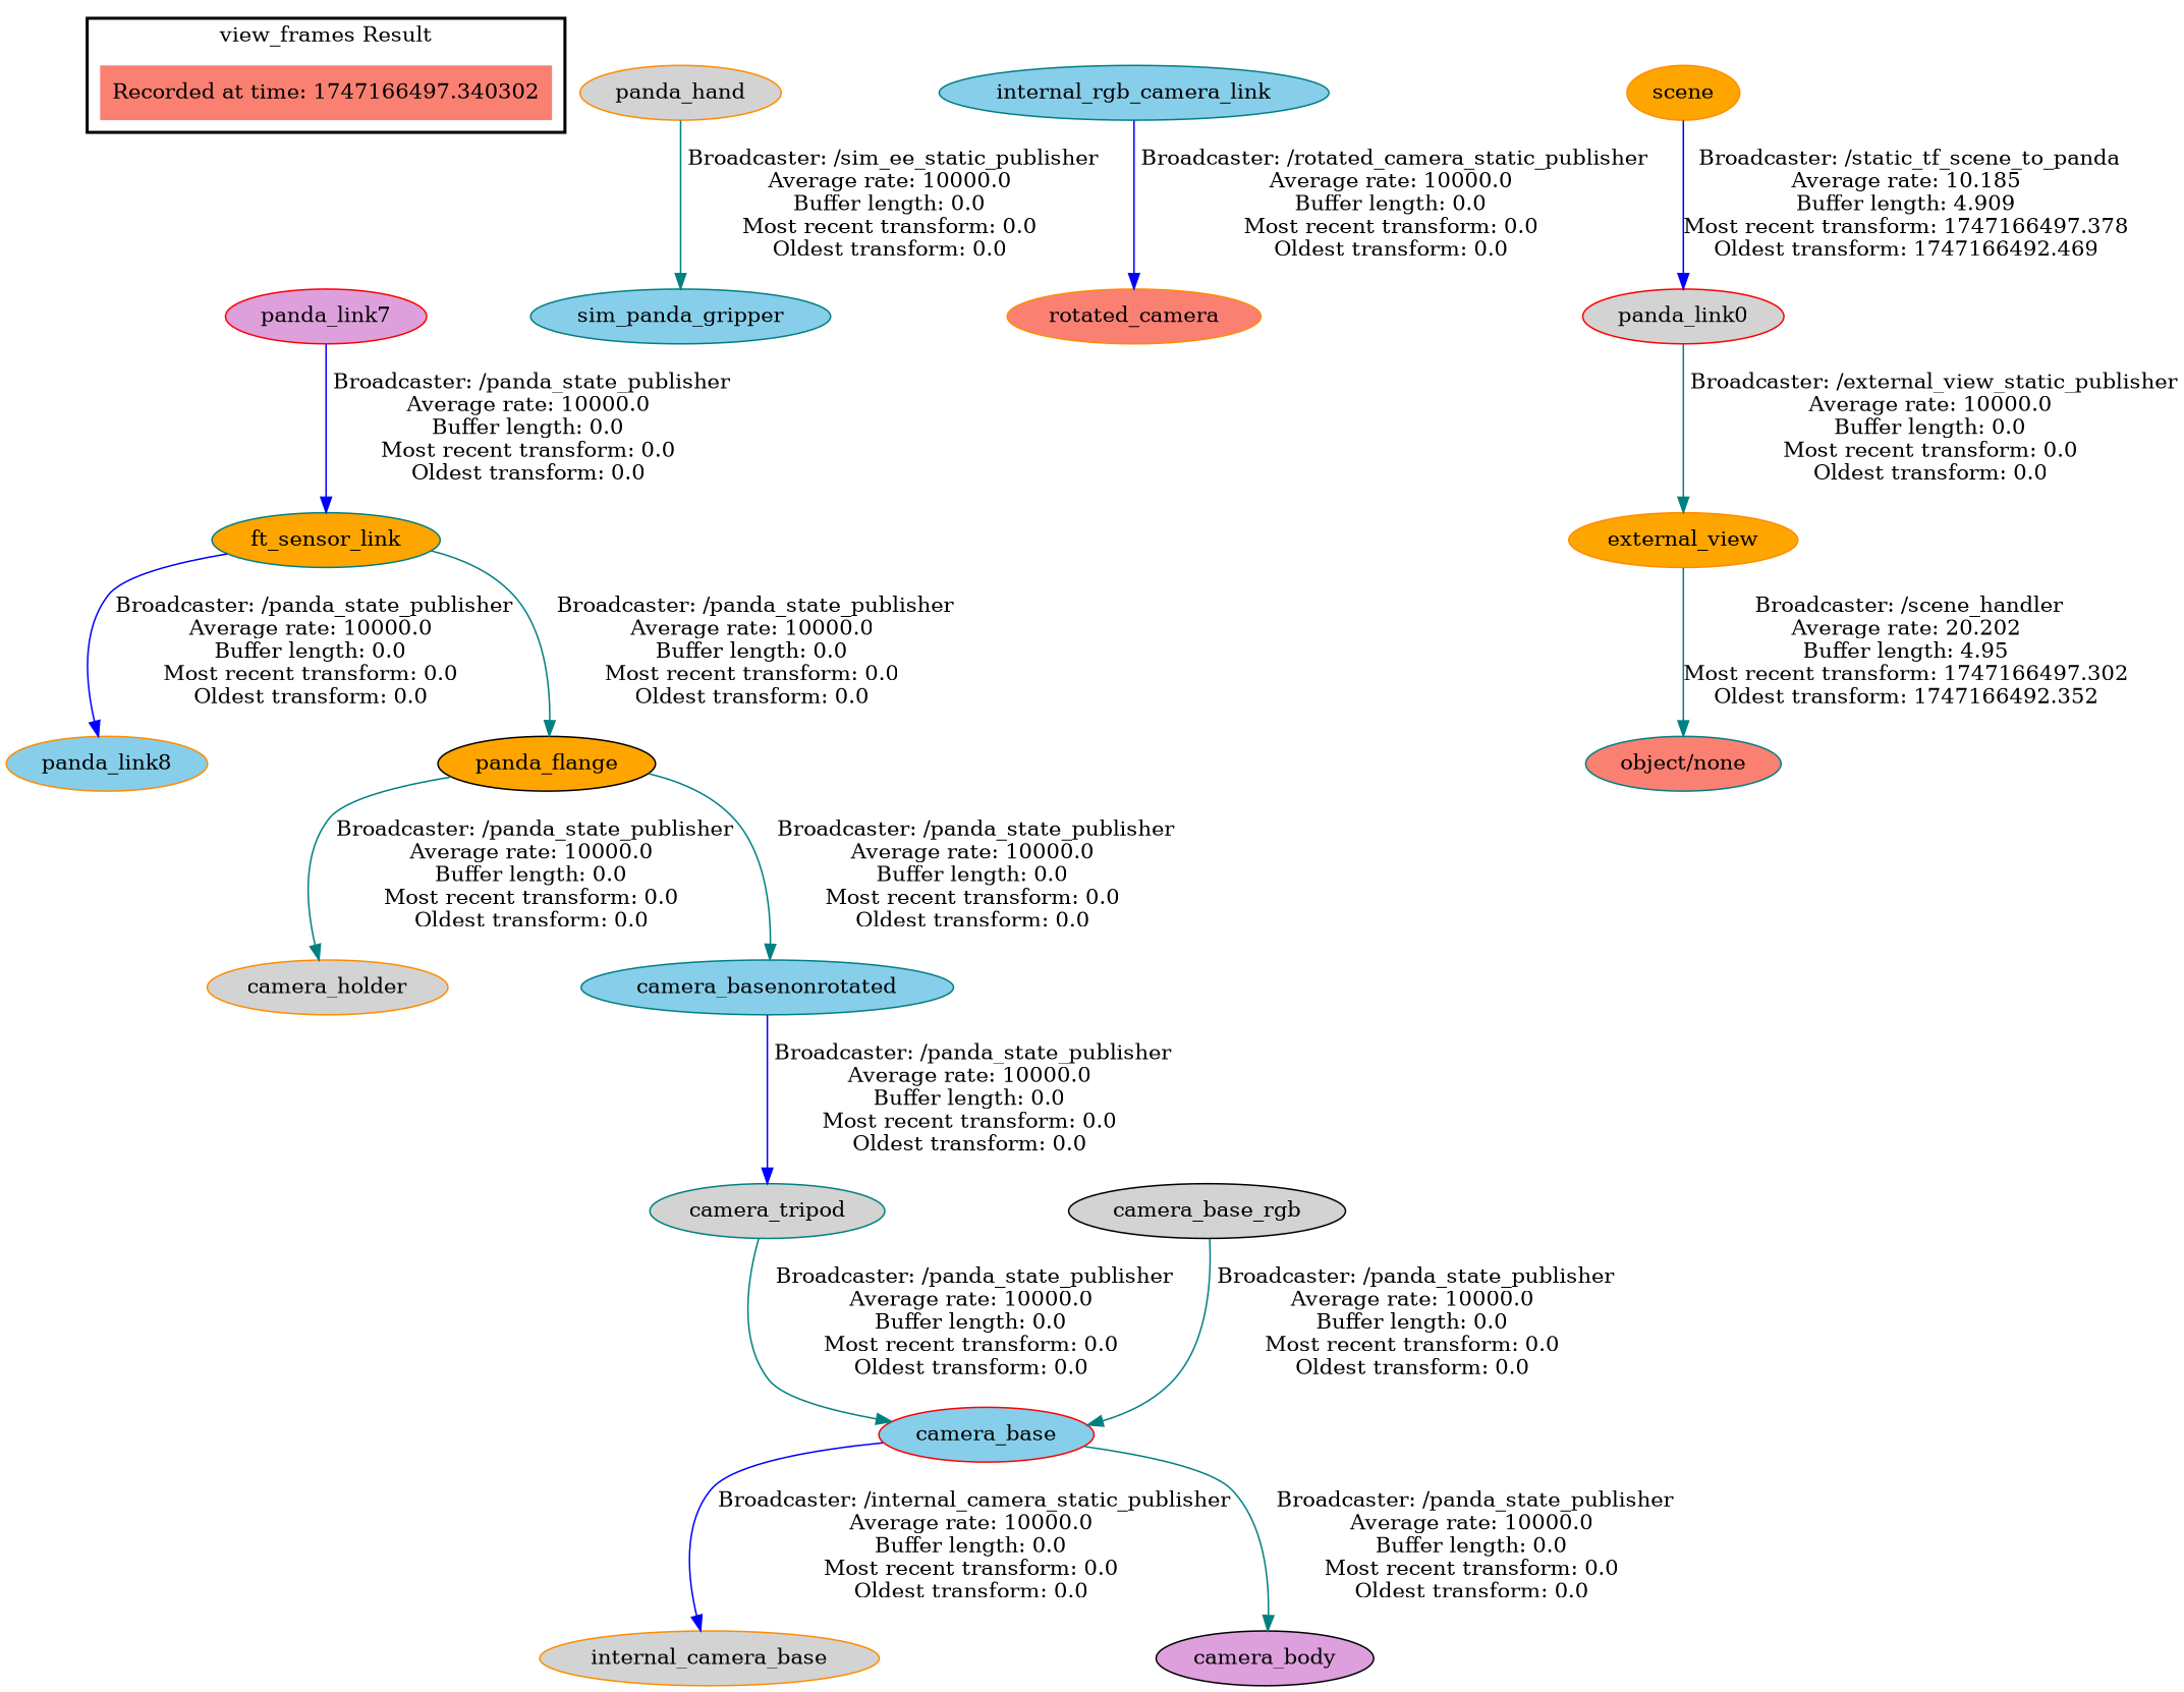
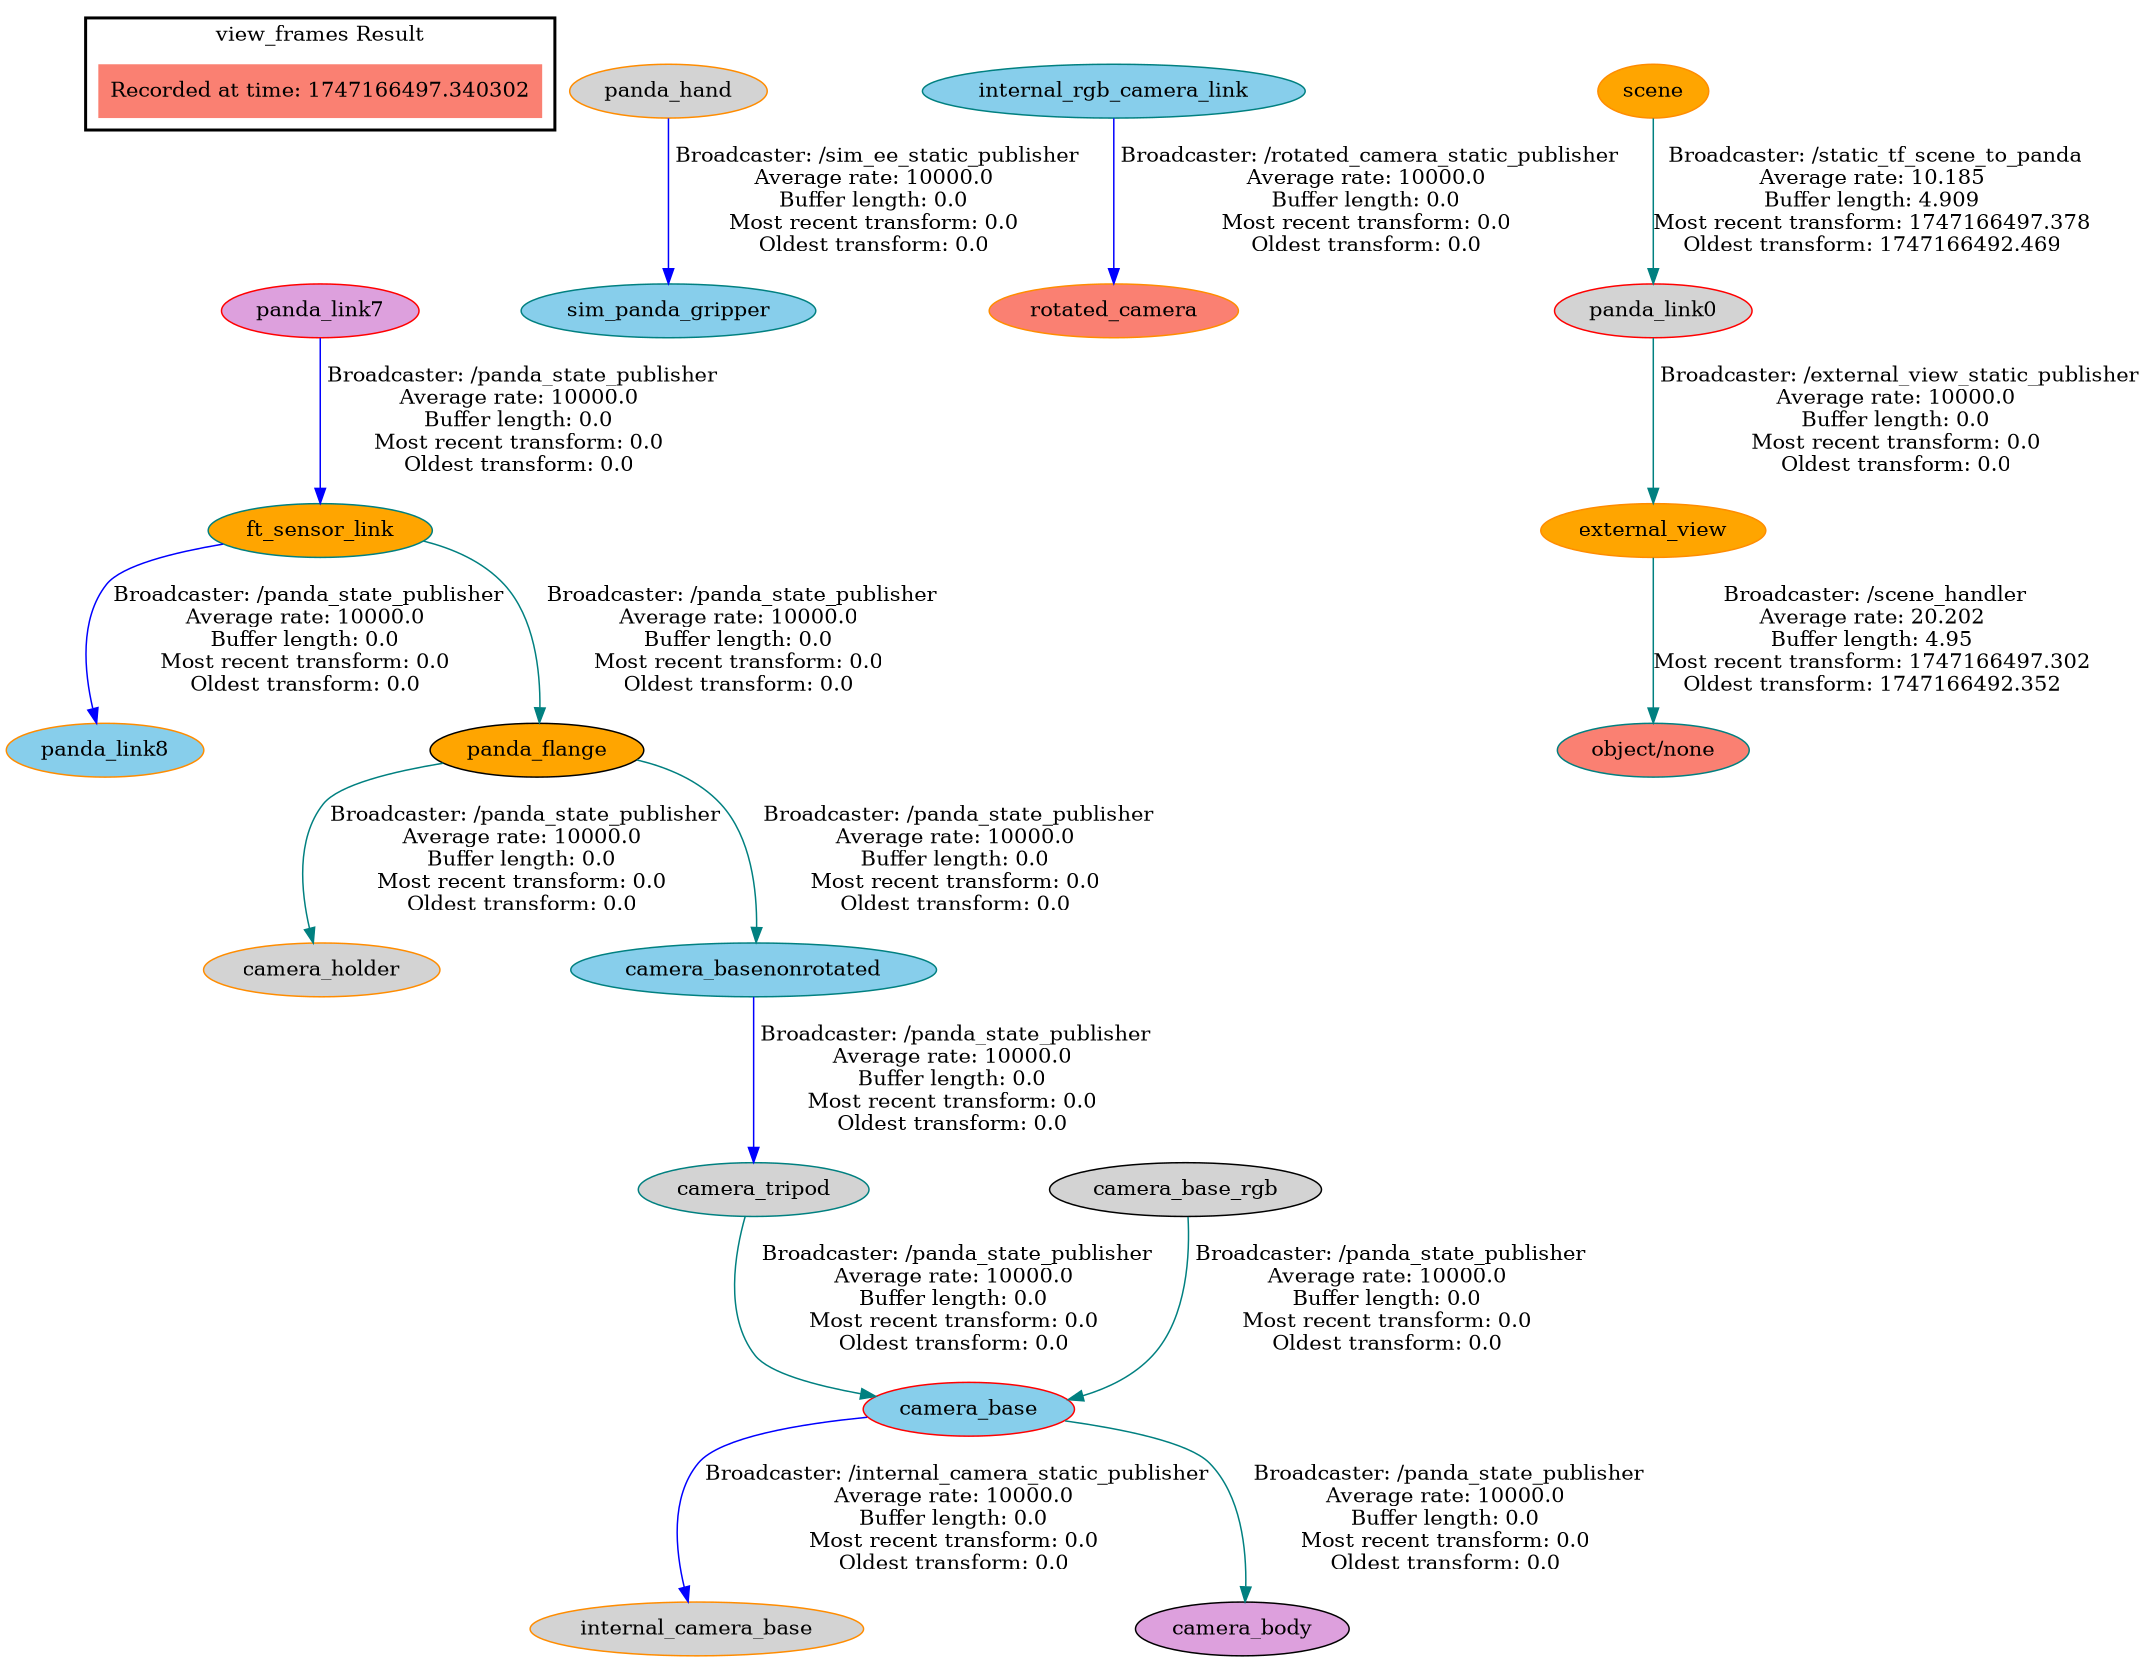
  digraph {
    node [color=darkorange fillcolor=lightgrey style=filled]
    edge [color=teal]
    "Recorded at time: 1747166497.340302" [fillcolor=salmon shape=plaintext]
    panda_link7 [color=red fillcolor=plum]
    sim_panda_gripper [color=teal fillcolor=skyblue]
    panda_hand
    panda_link8 [fillcolor=skyblue]
    camera_base [color=red fillcolor=skyblue]
    internal_camera_base
    camera_body [color=black fillcolor=plum]
    camera_base_rgb [color=black]
    camera_tripod [color=teal]
    internal_rgb_camera_link [color=teal fillcolor=skyblue]
    rotated_camera [fillcolor=salmon]
    panda_link0 [color=red]
    external_view [fillcolor=orange]
    "object/none" [color=teal fillcolor=salmon]
    scene [fillcolor=orange]
    panda_flange [color=black fillcolor=orange]
    camera_holder
    camera_basenonrotated [color=teal fillcolor=skyblue]
    ft_sensor_link [color=teal fillcolor=orange]
    subgraph cluster_1 {
      color=black
      label="view_frames Result"
      style=bold
      "Recorded at time: 1747166497.340302"
    }
    "Recorded at time: 1747166497.340302" -> panda_link7 [style=invis color=""]
    panda_link7 -> ft_sensor_link [color=blue label=" Broadcaster: /panda_state_publisher\nAverage rate: 10000.0\nBuffer length: 0.0\nMost recent transform: 0.0\nOldest transform: 0.0\n"]
-   panda_hand -> sim_panda_gripper [label=" Broadcaster: /sim_ee_static_publisher\nAverage rate: 10000.0\nBuffer length: 0.0\nMost recent transform: 0.0\nOldest transform: 0.0\n"]
+   panda_hand -> sim_panda_gripper [color=blue label=" Broadcaster: /sim_ee_static_publisher\nAverage rate: 10000.0\nBuffer length: 0.0\nMost recent transform: 0.0\nOldest transform: 0.0\n"]
    camera_base -> internal_camera_base [color=blue label=" Broadcaster: /internal_camera_static_publisher\nAverage rate: 10000.0\nBuffer length: 0.0\nMost recent transform: 0.0\nOldest transform: 0.0\n"]
    camera_base -> camera_body [label=" Broadcaster: /panda_state_publisher\nAverage rate: 10000.0\nBuffer length: 0.0\nMost recent transform: 0.0\nOldest transform: 0.0\n"]
    camera_base_rgb -> camera_base [label=" Broadcaster: /panda_state_publisher\nAverage rate: 10000.0\nBuffer length: 0.0\nMost recent transform: 0.0\nOldest transform: 0.0\n"]
    camera_tripod -> camera_base [label=" Broadcaster: /panda_state_publisher\nAverage rate: 10000.0\nBuffer length: 0.0\nMost recent transform: 0.0\nOldest transform: 0.0\n"]
    internal_rgb_camera_link -> rotated_camera [color=blue label=" Broadcaster: /rotated_camera_static_publisher\nAverage rate: 10000.0\nBuffer length: 0.0\nMost recent transform: 0.0\nOldest transform: 0.0\n"]
    panda_link0 -> external_view [label=" Broadcaster: /external_view_static_publisher\nAverage rate: 10000.0\nBuffer length: 0.0\nMost recent transform: 0.0\nOldest transform: 0.0\n"]
    external_view -> "object/none" [label=" Broadcaster: /scene_handler\nAverage rate: 20.202\nBuffer length: 4.95\nMost recent transform: 1747166497.302\nOldest transform: 1747166492.352\n"]
-   scene -> panda_link0 [color=blue label=" Broadcaster: /static_tf_scene_to_panda\nAverage rate: 10.185\nBuffer length: 4.909\nMost recent transform: 1747166497.378\nOldest transform: 1747166492.469\n"]
+   scene -> panda_link0 [label=" Broadcaster: /static_tf_scene_to_panda\nAverage rate: 10.185\nBuffer length: 4.909\nMost recent transform: 1747166497.378\nOldest transform: 1747166492.469\n"]
    panda_flange -> camera_holder [label=" Broadcaster: /panda_state_publisher\nAverage rate: 10000.0\nBuffer length: 0.0\nMost recent transform: 0.0\nOldest transform: 0.0\n"]
    panda_flange -> camera_basenonrotated [label=" Broadcaster: /panda_state_publisher\nAverage rate: 10000.0\nBuffer length: 0.0\nMost recent transform: 0.0\nOldest transform: 0.0\n"]
    camera_basenonrotated -> camera_tripod [color=blue label=" Broadcaster: /panda_state_publisher\nAverage rate: 10000.0\nBuffer length: 0.0\nMost recent transform: 0.0\nOldest transform: 0.0\n"]
    ft_sensor_link -> panda_link8 [color=blue label=" Broadcaster: /panda_state_publisher\nAverage rate: 10000.0\nBuffer length: 0.0\nMost recent transform: 0.0\nOldest transform: 0.0\n"]
    ft_sensor_link -> panda_flange [label=" Broadcaster: /panda_state_publisher\nAverage rate: 10000.0\nBuffer length: 0.0\nMost recent transform: 0.0\nOldest transform: 0.0\n"]
  }
